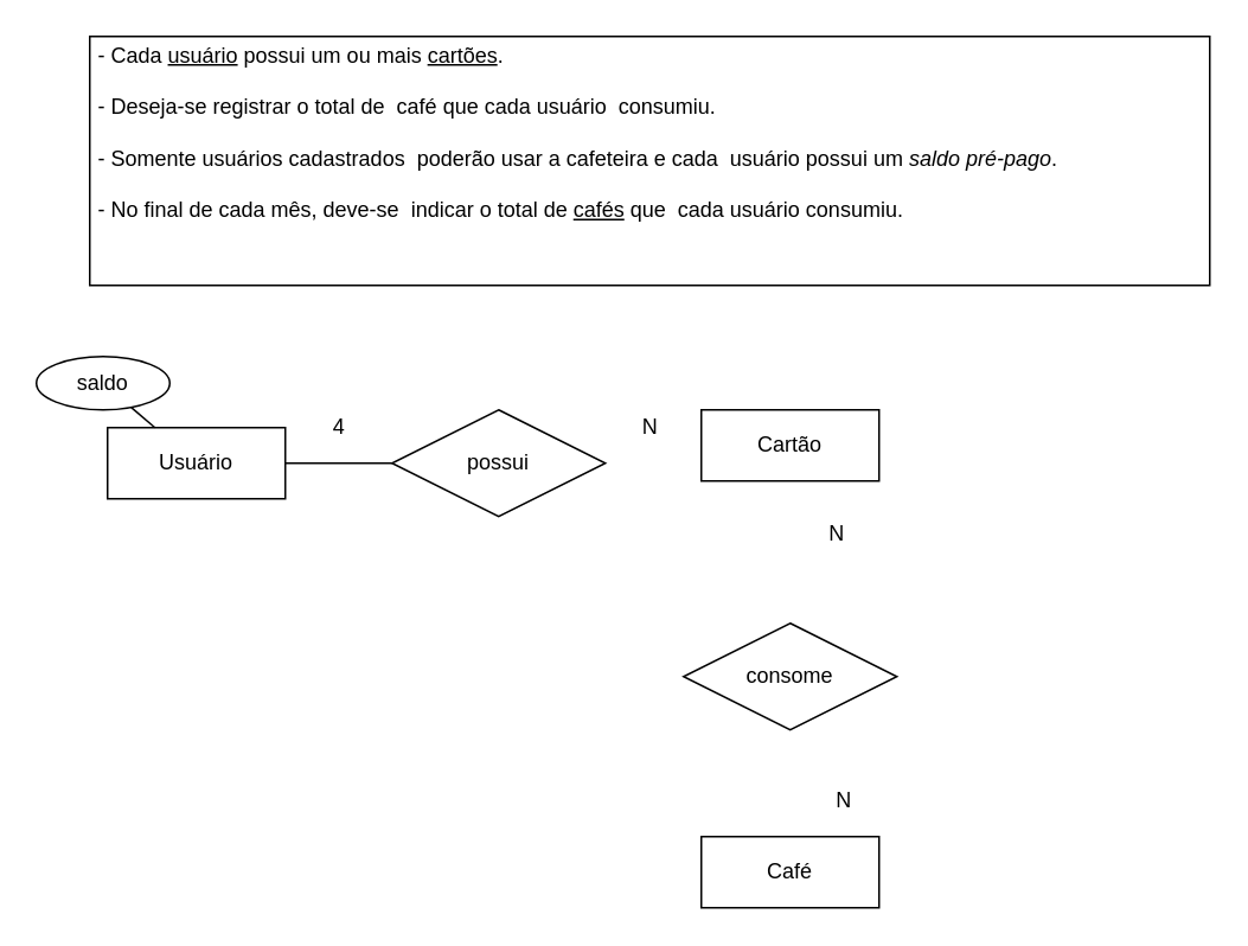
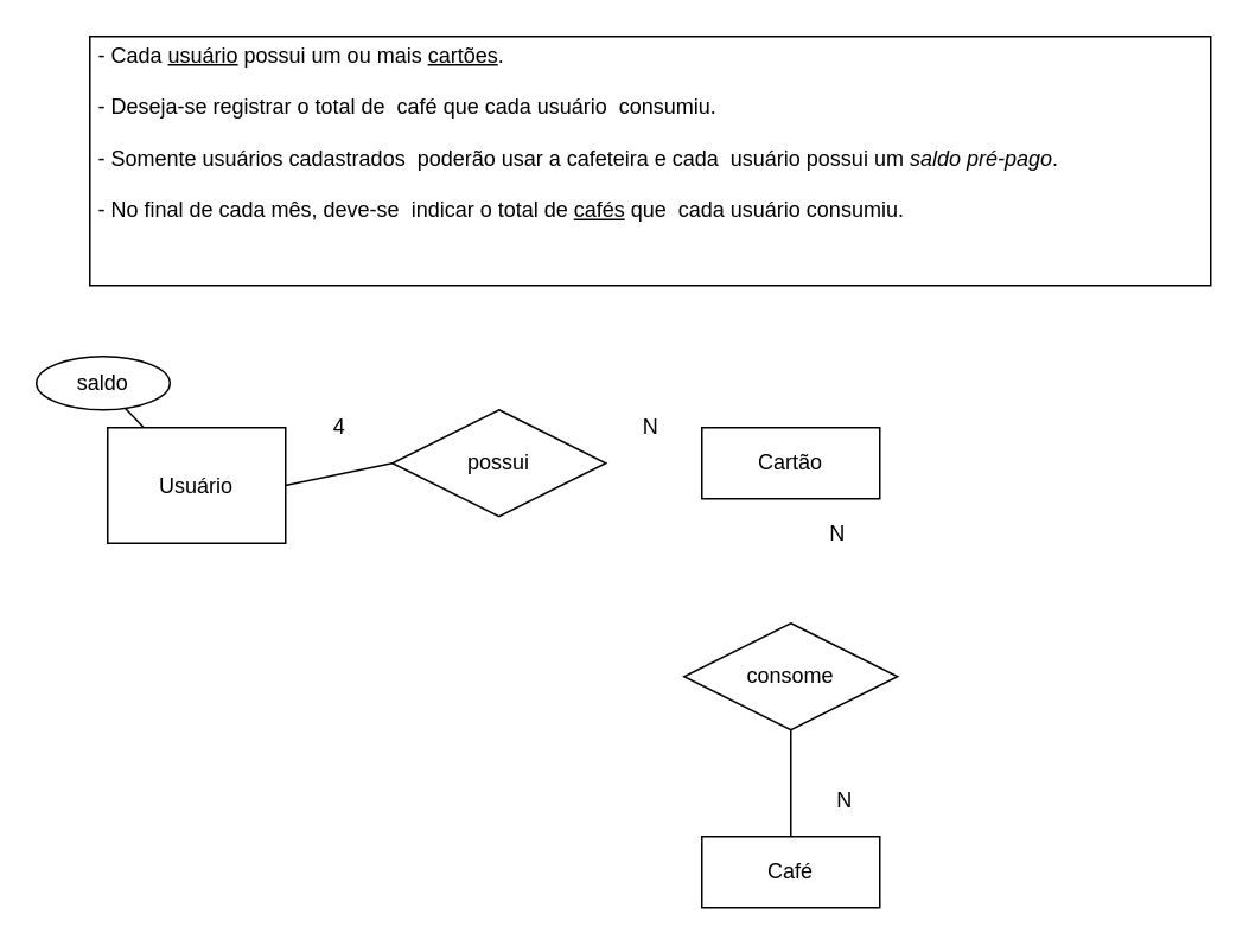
  <mxCell id="0" />
  <mxCell id="1" parent="0" />
  <mxCell id="2" value="&lt;div&gt;&lt;br&gt;&lt;/div&gt;&lt;div&gt;- Cada &lt;u&gt;usuário&lt;/u&gt; possui um ou mais &lt;u&gt;cartões&lt;/u&gt;.&lt;/div&gt;&lt;br&gt;- Deseja-se registrar o total de&amp;nbsp; café que cada usuário&amp;nbsp; consumiu.&lt;br&gt;&lt;br&gt;- Somente usuários cadastrados&amp;nbsp; poderão usar a cafeteira e cada&amp;nbsp; usuário possui um &lt;i&gt;saldo pré-pago&lt;/i&gt;.&lt;br&gt;&lt;br&gt;- No final de cada mês, deve-se&amp;nbsp; indicar o total de &lt;u&gt;cafés&lt;/u&gt; que&amp;nbsp; cada usuário consumiu." style="text;html=1;fillColor=none;spacing=5;spacingTop=-20;whiteSpace=wrap;overflow=hidden;rounded=0;strokeColor=#000000;" vertex="1" parent="1"><mxGeometry x="50" y="20" width="630" height="140" as="geometry" /></mxCell>
- <mxCell id="3" value="Usuário" style="whiteSpace=wrap;html=1;align=center;strokeColor=#000000;" vertex="1" parent="1"><mxGeometry x="60" y="240" width="100" height="40" as="geometry" /></mxCell>
- <mxCell id="4" value="Cartão" style="whiteSpace=wrap;html=1;align=center;strokeColor=#000000;" vertex="1" parent="1"><mxGeometry x="394" y="230" width="100" height="40" as="geometry" /></mxCell>
+ <mxCell id="3" value="Usuário" style="whiteSpace=wrap;html=1;align=center;strokeColor=#000000;" vertex="1" parent="1"><mxGeometry x="60" y="240" width="100" height="65" as="geometry" /></mxCell>
+ <mxCell id="4" value="Cartão" style="whiteSpace=wrap;html=1;align=center;strokeColor=#000000;" vertex="1" parent="1"><mxGeometry x="394" y="240" width="100" height="40" as="geometry" /></mxCell>
  <mxCell id="5" value="Café" style="whiteSpace=wrap;html=1;align=center;strokeColor=#000000;" vertex="1" parent="1"><mxGeometry x="394" y="470" width="100" height="40" as="geometry" /></mxCell>
  <mxCell id="6" value="saldo" style="ellipse;whiteSpace=wrap;html=1;align=center;strokeColor=#000000;" vertex="1" parent="1"><mxGeometry x="20" y="200" width="75" height="30" as="geometry" /></mxCell>
  <mxCell id="7" value="" style="endArrow=none;html=1;rounded=0;" edge="1" parent="1" source="6" target="3"><mxGeometry relative="1" as="geometry"><mxPoint x="320" y="260" as="sourcePoint" /><mxPoint x="480" y="260" as="targetPoint" /></mxGeometry></mxCell>
  <mxCell id="8" value="possui" style="shape=rhombus;perimeter=rhombusPerimeter;whiteSpace=wrap;html=1;align=center;strokeColor=#000000;" vertex="1" parent="1"><mxGeometry x="220" y="230" width="120" height="60" as="geometry" /></mxCell>
  <mxCell id="9" value="" style="endArrow=none;html=1;rounded=0;exitX=1;exitY=0.5;exitDx=0;exitDy=0;entryX=0;entryY=0.5;entryDx=0;entryDy=0;" edge="1" parent="1" source="3" target="8"><mxGeometry relative="1" as="geometry"><mxPoint x="320" y="260" as="sourcePoint" /><mxPoint x="480" y="260" as="targetPoint" /></mxGeometry></mxCell>
+ <mxCell id="10" value="" style="edgeStyle=orthogonalEdgeStyle;rounded=0;orthogonalLoop=1;jettySize=auto;html=1;endArrow=none;endFill=0;" edge="1" parent="1" source="11" target="5"><mxGeometry relative="1" as="geometry" /></mxCell>
  <mxCell id="11" value="consome" style="shape=rhombus;perimeter=rhombusPerimeter;whiteSpace=wrap;html=1;align=center;strokeColor=#000000;" vertex="1" parent="1"><mxGeometry x="384" y="350" width="120" height="60" as="geometry" /></mxCell>
  <mxCell id="12" value="N" style="text;html=1;align=center;verticalAlign=middle;resizable=0;points=[];autosize=1;" vertex="1" parent="1"><mxGeometry x="355" y="230" width="20" height="20" as="geometry" /></mxCell>
  <mxCell id="13" value="4" style="text;html=1;align=center;verticalAlign=middle;resizable=0;points=[];autosize=1;" vertex="1" parent="1"><mxGeometry x="180" y="230" width="20" height="20" as="geometry" /></mxCell>
  <mxCell id="14" value="N" style="text;html=1;align=center;verticalAlign=middle;resizable=0;points=[];autosize=1;" vertex="1" parent="1"><mxGeometry x="464" y="440" width="20" height="20" as="geometry" /></mxCell>
  <mxCell id="15" value="&lt;div&gt;N&lt;/div&gt;" style="text;html=1;align=center;verticalAlign=middle;resizable=0;points=[];autosize=1;" vertex="1" parent="1"><mxGeometry x="460" y="290" width="20" height="20" as="geometry" /></mxCell>
